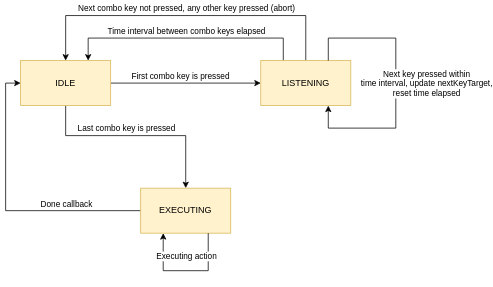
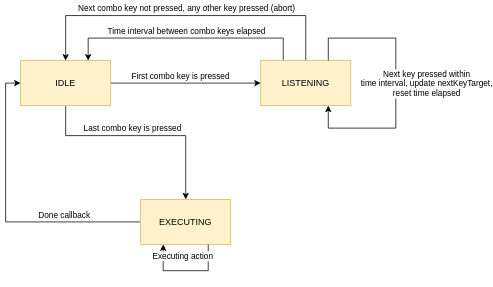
  <mxCell id="0" />
  <mxCell id="1" parent="0" />
  <mxCell id="2" style="edgeStyle=orthogonalEdgeStyle;rounded=0;orthogonalLoop=1;jettySize=auto;html=1;entryX=0;entryY=0.5;entryDx=0;entryDy=0;exitX=1;exitY=0.5;exitDx=0;exitDy=0;" parent="1" source="6" target="11" edge="1"><mxGeometry relative="1" as="geometry" /></mxCell>
  <mxCell id="3" value="First combo key is pressed" style="edgeLabel;html=1;align=center;verticalAlign=middle;resizable=0;points=[];" parent="2" vertex="1" connectable="0"><mxGeometry x="-0.426" y="3" relative="1" as="geometry"><mxPoint x="35" y="-7" as="offset" /></mxGeometry></mxCell>
  <mxCell id="4" style="edgeStyle=orthogonalEdgeStyle;rounded=0;orthogonalLoop=1;jettySize=auto;html=1;exitX=0.5;exitY=1;exitDx=0;exitDy=0;entryX=0.5;entryY=0;entryDx=0;entryDy=0;" edge="1" parent="1" source="6" target="14"><mxGeometry relative="1" as="geometry"><Array as="points"><mxPoint x="80" y="180" /><mxPoint x="240" y="180" /></Array></mxGeometry></mxCell>
  <mxCell id="5" value="Last combo key is pressed" style="edgeLabel;html=1;align=center;verticalAlign=middle;resizable=0;points=[];" vertex="1" connectable="0" parent="4"><mxGeometry x="0.067" relative="1" as="geometry"><mxPoint x="-24" y="-10" as="offset" /></mxGeometry></mxCell>
  <mxCell id="6" value="IDLE" style="rounded=0;whiteSpace=wrap;html=1;fillColor=#fff2cc;strokeColor=#d6b656;" parent="1" vertex="1"><mxGeometry x="20" y="80" width="120" height="60" as="geometry" /></mxCell>
  <mxCell id="7" value="" style="edgeStyle=orthogonalEdgeStyle;rounded=0;orthogonalLoop=1;jettySize=auto;html=1;entryX=0.75;entryY=0;entryDx=0;entryDy=0;exitX=0.25;exitY=0;exitDx=0;exitDy=0;" parent="1" source="11" target="6" edge="1"><mxGeometry relative="1" as="geometry"><mxPoint x="40" y="10" as="targetPoint" /><Array as="points"><mxPoint x="370" y="50" /><mxPoint x="110" y="50" /></Array><mxPoint x="420" y="0" as="sourcePoint" /></mxGeometry></mxCell>
  <mxCell id="8" value="Time interval between combo keys elapsed" style="edgeLabel;html=1;align=center;verticalAlign=middle;resizable=0;points=[];" parent="7" vertex="1" connectable="0"><mxGeometry x="-0.153" y="1" relative="1" as="geometry"><mxPoint x="-24" y="-11" as="offset" /></mxGeometry></mxCell>
  <mxCell id="9" style="edgeStyle=orthogonalEdgeStyle;rounded=0;orthogonalLoop=1;jettySize=auto;html=1;entryX=0.5;entryY=0;entryDx=0;entryDy=0;exitX=0.5;exitY=0;exitDx=0;exitDy=0;" parent="1" source="11" target="6" edge="1"><mxGeometry relative="1" as="geometry"><Array as="points"><mxPoint x="400" y="20" /><mxPoint x="80" y="20" /></Array><mxPoint x="430" y="-40" as="sourcePoint" /><mxPoint x="60" y="-70" as="targetPoint" /></mxGeometry></mxCell>
  <mxCell id="10" value="Next combo key not pressed, any other key pressed (abort)" style="edgeLabel;html=1;align=center;verticalAlign=middle;resizable=0;points=[];" parent="9" vertex="1" connectable="0"><mxGeometry x="-0.082" y="3" relative="1" as="geometry"><mxPoint x="-18" y="-13" as="offset" /></mxGeometry></mxCell>
  <mxCell id="11" value="LISTENING" style="rounded=0;whiteSpace=wrap;html=1;fillColor=#fff2cc;strokeColor=#d6b656;" parent="1" vertex="1"><mxGeometry x="340" y="80" width="120" height="60" as="geometry" /></mxCell>
  <mxCell id="12" style="edgeStyle=orthogonalEdgeStyle;rounded=0;orthogonalLoop=1;jettySize=auto;html=1;entryX=0;entryY=0.5;entryDx=0;entryDy=0;exitX=0;exitY=0.5;exitDx=0;exitDy=0;" parent="1" source="14" target="6" edge="1"><mxGeometry relative="1" as="geometry" /></mxCell>
  <mxCell id="13" value="Done callback" style="edgeLabel;html=1;align=center;verticalAlign=middle;resizable=0;points=[];" parent="12" vertex="1" connectable="0"><mxGeometry x="-0.52" relative="1" as="geometry"><mxPoint x="-11" y="-10" as="offset" /></mxGeometry></mxCell>
- <mxCell id="14" value="EXECUTING" style="rounded=0;whiteSpace=wrap;html=1;fillColor=#fff2cc;strokeColor=#d6b656;" parent="1" vertex="1"><mxGeometry x="180" y="250" width="120" height="60" as="geometry" /></mxCell>
+ <mxCell id="14" value="EXECUTING" style="rounded=0;whiteSpace=wrap;html=1;fillColor=#fff2cc;strokeColor=#d6b656;" parent="1" vertex="1"><mxGeometry x="180" y="265" width="120" height="60" as="geometry" /></mxCell>
  <mxCell id="15" style="edgeStyle=orthogonalEdgeStyle;rounded=0;orthogonalLoop=1;jettySize=auto;html=1;entryX=0.75;entryY=1;entryDx=0;entryDy=0;exitX=0.75;exitY=0;exitDx=0;exitDy=0;" parent="1" source="11" target="11" edge="1"><mxGeometry relative="1" as="geometry"><Array as="points"><mxPoint x="430" y="50" /><mxPoint x="520" y="50" /><mxPoint x="520" y="170" /><mxPoint x="430" y="170" /></Array></mxGeometry></mxCell>
  <mxCell id="16" value="&lt;div&gt;Next key pressed within &lt;br&gt;&lt;/div&gt;&lt;div&gt;time interval, update nextKeyTarget, &lt;br&gt;&lt;/div&gt;&lt;div&gt;reset time elapsed&lt;br&gt;&lt;/div&gt;" style="edgeLabel;html=1;align=center;verticalAlign=middle;resizable=0;points=[];" parent="15" vertex="1" connectable="0"><mxGeometry x="-0.317" y="-1" relative="1" as="geometry"><mxPoint x="41" y="57" as="offset" /></mxGeometry></mxCell>
  <mxCell id="17" style="edgeStyle=orthogonalEdgeStyle;rounded=0;orthogonalLoop=1;jettySize=auto;html=1;exitX=0.75;exitY=1;exitDx=0;exitDy=0;entryX=0.25;entryY=1;entryDx=0;entryDy=0;" edge="1" parent="1" source="14" target="14"><mxGeometry relative="1" as="geometry"><Array as="points"><mxPoint x="270" y="360" /><mxPoint x="210" y="360" /></Array></mxGeometry></mxCell>
  <mxCell id="18" value="Executing action" style="edgeLabel;html=1;align=center;verticalAlign=middle;resizable=0;points=[];" vertex="1" connectable="0" parent="17"><mxGeometry x="-0.325" y="-1" relative="1" as="geometry"><mxPoint x="-26" y="-19" as="offset" /></mxGeometry></mxCell>
